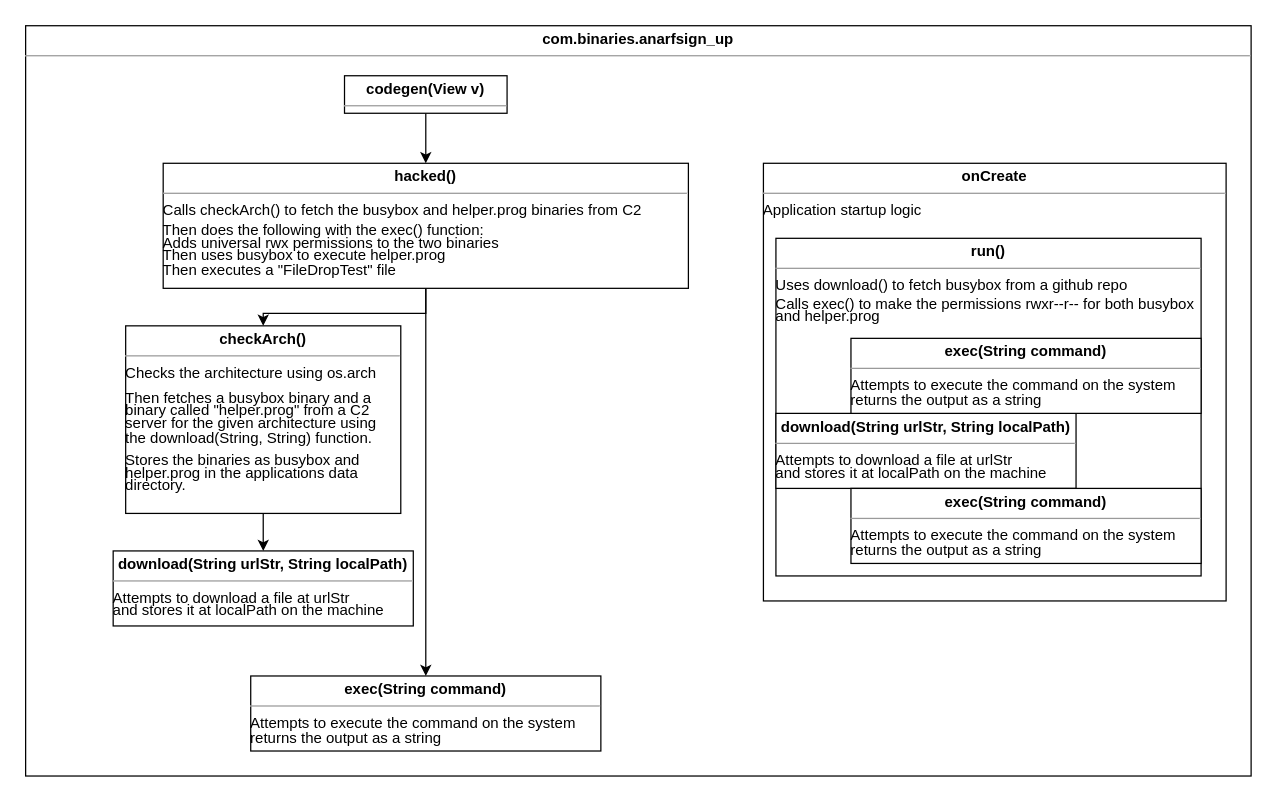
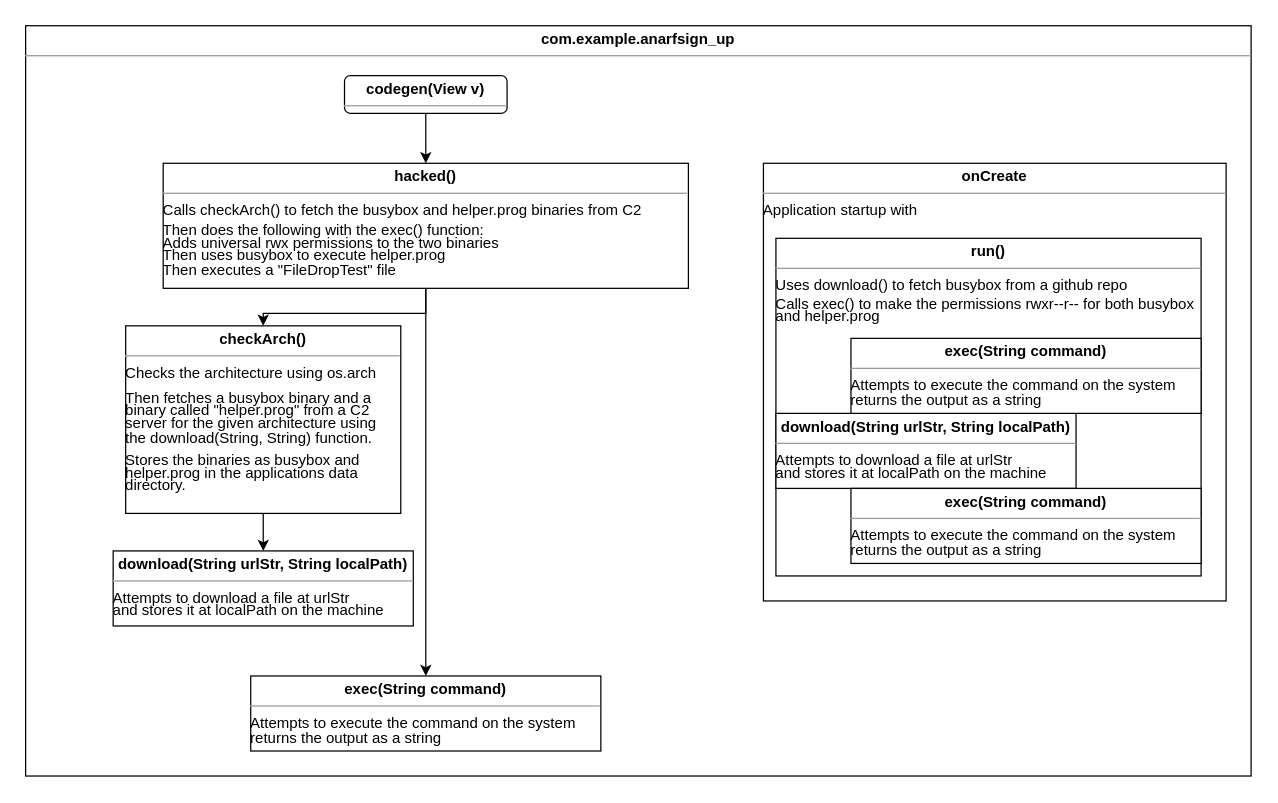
  <mxCell id="0" />
  <mxCell id="1" parent="0" />
- <mxCell id="2" value="&lt;p style=&quot;margin: 0px ; margin-top: 4px ; text-align: center&quot;&gt;&lt;b&gt;com.binaries.anarfsign_up&lt;/b&gt;&lt;/p&gt;&lt;hr size=&quot;1&quot;&gt;&lt;div style=&quot;height: 2px&quot;&gt;&lt;/div&gt;" style="verticalAlign=top;align=left;overflow=fill;fontSize=12;fontFamily=Helvetica;html=1;" vertex="1" parent="1"><mxGeometry x="20" y="20" width="980" height="600" as="geometry" /></mxCell>
+ <mxCell id="2" value="&lt;p style=&quot;margin: 0px ; margin-top: 4px ; text-align: center&quot;&gt;&lt;b&gt;com.example.anarfsign_up&lt;/b&gt;&lt;/p&gt;&lt;hr size=&quot;1&quot;&gt;&lt;div style=&quot;height: 2px&quot;&gt;&lt;/div&gt;" style="verticalAlign=top;align=left;overflow=fill;fontSize=12;fontFamily=Helvetica;html=1;" vertex="1" parent="1"><mxGeometry x="20" y="20" width="980" height="600" as="geometry" /></mxCell>
  <mxCell id="3" style="edgeStyle=orthogonalEdgeStyle;rounded=0;orthogonalLoop=1;jettySize=auto;html=1;exitX=0.5;exitY=1;exitDx=0;exitDy=0;" edge="1" parent="1" source="4" target="7"><mxGeometry relative="1" as="geometry" /></mxCell>
  <mxCell id="4" value="&lt;p style=&quot;margin: 0px ; margin-top: 4px ; text-align: center&quot;&gt;&lt;b&gt;checkArch()&lt;/b&gt;&lt;/p&gt;&lt;hr size=&quot;1&quot;&gt;&lt;div style=&quot;height: 2px&quot;&gt;Checks the architecture using os.arch&lt;/div&gt;&lt;div style=&quot;height: 2px&quot;&gt;&lt;br&gt;&lt;/div&gt;&lt;div style=&quot;height: 2px&quot;&gt;&lt;br&gt;&lt;/div&gt;&lt;div style=&quot;height: 2px&quot;&gt;&lt;br&gt;&lt;/div&gt;&lt;div style=&quot;height: 2px&quot;&gt;&lt;br&gt;&lt;/div&gt;&lt;div style=&quot;height: 2px&quot;&gt;&lt;br&gt;&lt;/div&gt;&lt;div style=&quot;height: 2px&quot;&gt;&lt;br&gt;&lt;/div&gt;&lt;div style=&quot;height: 2px&quot;&gt;&lt;br&gt;&lt;/div&gt;&lt;div style=&quot;height: 2px&quot;&gt;&lt;br&gt;&lt;/div&gt;&lt;div style=&quot;height: 2px&quot;&gt;&lt;br&gt;&lt;/div&gt;&lt;div style=&quot;height: 2px&quot;&gt;Then fetches a busybox binary and a&lt;/div&gt;&lt;div style=&quot;height: 2px&quot;&gt;&lt;br&gt;&lt;/div&gt;&lt;div style=&quot;height: 2px&quot;&gt;&lt;br&gt;&lt;/div&gt;&lt;div style=&quot;height: 2px&quot;&gt;&lt;br&gt;&lt;/div&gt;&lt;div style=&quot;height: 2px&quot;&gt;&lt;br&gt;&lt;/div&gt;&lt;div style=&quot;height: 2px&quot;&gt;binary called &quot;helper.prog&quot; from a C2&lt;/div&gt;&lt;div style=&quot;height: 2px&quot;&gt;&lt;br&gt;&lt;/div&gt;&lt;div style=&quot;height: 2px&quot;&gt;&lt;br&gt;&lt;/div&gt;&lt;div style=&quot;height: 2px&quot;&gt;&lt;br&gt;&lt;/div&gt;&lt;div style=&quot;height: 2px&quot;&gt;&lt;br&gt;&lt;/div&gt;&lt;div style=&quot;height: 2px&quot;&gt;server for the given architecture using&lt;/div&gt;&lt;div style=&quot;height: 2px&quot;&gt;&lt;br&gt;&lt;/div&gt;&lt;div style=&quot;height: 2px&quot;&gt;&lt;br&gt;&lt;/div&gt;&lt;div style=&quot;height: 2px&quot;&gt;&lt;br&gt;&lt;/div&gt;&lt;div style=&quot;height: 2px&quot;&gt;&lt;br&gt;&lt;/div&gt;&lt;div style=&quot;height: 2px&quot;&gt;&lt;br&gt;&lt;/div&gt;&lt;div style=&quot;height: 2px&quot;&gt;the download(String, String) function.&lt;/div&gt;&lt;div style=&quot;height: 2px&quot;&gt;&lt;br&gt;&lt;/div&gt;&lt;div style=&quot;height: 2px&quot;&gt;&lt;br&gt;&lt;/div&gt;&lt;div style=&quot;height: 2px&quot;&gt;&lt;br&gt;&lt;/div&gt;&lt;div style=&quot;height: 2px&quot;&gt;&lt;br&gt;&lt;/div&gt;&lt;div style=&quot;height: 2px&quot;&gt;&lt;br&gt;&lt;/div&gt;&lt;div style=&quot;height: 2px&quot;&gt;&lt;br&gt;&lt;/div&gt;&lt;div style=&quot;height: 2px&quot;&gt;&lt;br&gt;&lt;/div&gt;&lt;div style=&quot;height: 2px&quot;&gt;&lt;br&gt;&lt;/div&gt;&lt;div style=&quot;height: 2px&quot;&gt;Stores the binaries as busybox and&amp;nbsp;&lt;/div&gt;&lt;div style=&quot;height: 2px&quot;&gt;&lt;br&gt;&lt;/div&gt;&lt;div style=&quot;height: 2px&quot;&gt;&lt;br&gt;&lt;/div&gt;&lt;div style=&quot;height: 2px&quot;&gt;&lt;br&gt;&lt;/div&gt;&lt;div style=&quot;height: 2px&quot;&gt;&lt;br&gt;&lt;/div&gt;&lt;div style=&quot;height: 2px&quot;&gt;helper.prog in the applications data&lt;/div&gt;&lt;div style=&quot;height: 2px&quot;&gt;&lt;br&gt;&lt;/div&gt;&lt;div style=&quot;height: 2px&quot;&gt;&lt;br&gt;&lt;/div&gt;&lt;div style=&quot;height: 2px&quot;&gt;&lt;br&gt;&lt;/div&gt;&lt;div style=&quot;height: 2px&quot;&gt;&lt;br&gt;&lt;/div&gt;&lt;div style=&quot;height: 2px&quot;&gt;directory.&lt;/div&gt;&lt;div style=&quot;height: 2px&quot;&gt;&lt;br&gt;&lt;/div&gt;&lt;div style=&quot;height: 2px&quot;&gt;&lt;br&gt;&lt;/div&gt;&lt;div style=&quot;height: 2px&quot;&gt;&lt;br&gt;&lt;/div&gt;&lt;div style=&quot;height: 2px&quot;&gt;&lt;br&gt;&lt;/div&gt;&lt;div style=&quot;height: 2px&quot;&gt;&lt;br&gt;&lt;/div&gt;&lt;div style=&quot;height: 2px&quot;&gt;&lt;br&gt;&lt;/div&gt;&lt;div style=&quot;height: 2px&quot;&gt;&lt;br&gt;&lt;/div&gt;&lt;div style=&quot;height: 2px&quot;&gt;&lt;br&gt;&lt;/div&gt;&lt;div style=&quot;height: 2px&quot;&gt;&lt;br&gt;&lt;/div&gt;" style="verticalAlign=top;align=left;overflow=fill;fontSize=12;fontFamily=Helvetica;html=1;" vertex="1" parent="1"><mxGeometry x="100" y="260" width="220" height="150" as="geometry" /></mxCell>
  <mxCell id="5" style="edgeStyle=orthogonalEdgeStyle;rounded=0;orthogonalLoop=1;jettySize=auto;html=1;" edge="1" parent="1" source="6" target="11"><mxGeometry relative="1" as="geometry" /></mxCell>
- <mxCell id="6" value="&lt;p style=&quot;margin: 0px ; margin-top: 4px ; text-align: center&quot;&gt;&lt;b&gt;codegen(View v)&lt;/b&gt;&lt;/p&gt;&lt;hr size=&quot;1&quot;&gt;&lt;div style=&quot;height: 2px&quot;&gt;&lt;/div&gt;" style="verticalAlign=top;align=left;overflow=fill;fontSize=12;fontFamily=Helvetica;html=1;" vertex="1" parent="1"><mxGeometry x="275" y="60" width="130" height="30" as="geometry" /></mxCell>
+ <mxCell id="6" value="&lt;p style=&quot;margin: 0px ; margin-top: 4px ; text-align: center&quot;&gt;&lt;b&gt;codegen(View v)&lt;/b&gt;&lt;/p&gt;&lt;hr size=&quot;1&quot;&gt;&lt;div style=&quot;height: 2px&quot;&gt;&lt;/div&gt;" style="verticalAlign=top;align=left;overflow=fill;fontSize=12;fontFamily=Helvetica;html=1;rounded=1;" vertex="1" parent="1"><mxGeometry x="275" y="60" width="130" height="30" as="geometry" /></mxCell>
  <mxCell id="7" value="&lt;p style=&quot;margin: 0px ; margin-top: 4px ; text-align: center&quot;&gt;&lt;b&gt;download(String urlStr, String localPath)&lt;/b&gt;&lt;/p&gt;&lt;hr size=&quot;1&quot;&gt;&lt;div style=&quot;height: 2px&quot;&gt;Attempts to download a file at urlStr&amp;nbsp;&lt;/div&gt;&lt;div style=&quot;height: 2px&quot;&gt;&lt;br&gt;&lt;/div&gt;&lt;div style=&quot;height: 2px&quot;&gt;&lt;br&gt;&lt;/div&gt;&lt;div style=&quot;height: 2px&quot;&gt;&lt;br&gt;&lt;/div&gt;&lt;div style=&quot;height: 2px&quot;&gt;&lt;br&gt;&lt;/div&gt;&lt;div style=&quot;height: 2px&quot;&gt;and stores it at localPath on the machine&lt;/div&gt;" style="verticalAlign=top;align=left;overflow=fill;fontSize=12;fontFamily=Helvetica;html=1;" vertex="1" parent="1"><mxGeometry x="90" y="440" width="240" height="60" as="geometry" /></mxCell>
  <mxCell id="8" value="&lt;p style=&quot;margin: 0px ; margin-top: 4px ; text-align: center&quot;&gt;&lt;b&gt;exec(String command)&lt;/b&gt;&lt;/p&gt;&lt;hr size=&quot;1&quot;&gt;&lt;div style=&quot;height: 2px&quot;&gt;Attempts to execute the command on the system&lt;/div&gt;&lt;div style=&quot;height: 2px&quot;&gt;&lt;br&gt;&lt;/div&gt;&lt;div style=&quot;height: 2px&quot;&gt;&lt;br&gt;&lt;/div&gt;&lt;div style=&quot;height: 2px&quot;&gt;&lt;br&gt;&lt;/div&gt;&lt;div style=&quot;height: 2px&quot;&gt;&lt;br&gt;&lt;/div&gt;&lt;div style=&quot;height: 2px&quot;&gt;&lt;br&gt;&lt;/div&gt;&lt;div style=&quot;height: 2px&quot;&gt;returns the output as a string&lt;/div&gt;" style="verticalAlign=top;align=left;overflow=fill;fontSize=12;fontFamily=Helvetica;html=1;" vertex="1" parent="1"><mxGeometry x="200" y="540" width="280" height="60" as="geometry" /></mxCell>
  <mxCell id="9" style="edgeStyle=orthogonalEdgeStyle;rounded=0;orthogonalLoop=1;jettySize=auto;html=1;exitX=0.5;exitY=1;exitDx=0;exitDy=0;entryX=0.5;entryY=0;entryDx=0;entryDy=0;" edge="1" parent="1" source="11" target="4"><mxGeometry relative="1" as="geometry" /></mxCell>
  <mxCell id="10" style="edgeStyle=orthogonalEdgeStyle;rounded=0;orthogonalLoop=1;jettySize=auto;html=1;exitX=0.5;exitY=1;exitDx=0;exitDy=0;entryX=0.5;entryY=0;entryDx=0;entryDy=0;" edge="1" parent="1" source="11" target="8"><mxGeometry relative="1" as="geometry" /></mxCell>
  <mxCell id="11" value="&lt;p style=&quot;margin: 0px ; margin-top: 4px ; text-align: center&quot;&gt;&lt;b&gt;hacked()&lt;/b&gt;&lt;/p&gt;&lt;hr size=&quot;1&quot;&gt;&lt;div style=&quot;height: 2px&quot;&gt;Calls checkArch() to fetch the busybox and helper.prog binaries from C2&lt;/div&gt;&lt;div style=&quot;height: 2px&quot;&gt;&lt;br&gt;&lt;/div&gt;&lt;div style=&quot;height: 2px&quot;&gt;&lt;br&gt;&lt;/div&gt;&lt;div style=&quot;height: 2px&quot;&gt;&lt;br&gt;&lt;/div&gt;&lt;div style=&quot;height: 2px&quot;&gt;&lt;br&gt;&lt;/div&gt;&lt;div style=&quot;height: 2px&quot;&gt;&lt;br&gt;&lt;/div&gt;&lt;div style=&quot;height: 2px&quot;&gt;&lt;br&gt;&lt;/div&gt;&lt;div style=&quot;height: 2px&quot;&gt;&lt;br&gt;&lt;/div&gt;&lt;div style=&quot;height: 2px&quot;&gt;Then does the following with the exec() function:&lt;/div&gt;&lt;div style=&quot;height: 2px&quot;&gt;&lt;br&gt;&lt;/div&gt;&lt;div style=&quot;height: 2px&quot;&gt;&lt;br&gt;&lt;/div&gt;&lt;div style=&quot;height: 2px&quot;&gt;&lt;br&gt;&lt;/div&gt;&lt;div style=&quot;height: 2px&quot;&gt;&lt;br&gt;&lt;/div&gt;&lt;div style=&quot;height: 2px&quot;&gt;Adds universal rwx permissions to the two binaries&lt;/div&gt;&lt;div style=&quot;height: 2px&quot;&gt;&lt;br&gt;&lt;/div&gt;&lt;div style=&quot;height: 2px&quot;&gt;&lt;br&gt;&lt;/div&gt;&lt;div style=&quot;height: 2px&quot;&gt;&lt;br&gt;&lt;/div&gt;&lt;div style=&quot;height: 2px&quot;&gt;&lt;br&gt;&lt;/div&gt;&lt;div style=&quot;height: 2px&quot;&gt;Then uses busybox to execute helper.prog&lt;/div&gt;&lt;div style=&quot;height: 2px&quot;&gt;&lt;br&gt;&lt;/div&gt;&lt;div style=&quot;height: 2px&quot;&gt;&lt;br&gt;&lt;/div&gt;&lt;div style=&quot;height: 2px&quot;&gt;&lt;br&gt;&lt;/div&gt;&lt;div style=&quot;height: 2px&quot;&gt;&lt;br&gt;&lt;/div&gt;&lt;div style=&quot;height: 2px&quot;&gt;&lt;br&gt;&lt;/div&gt;&lt;div style=&quot;height: 2px&quot;&gt;Then executes a &quot;FileDropTest&quot; file&lt;/div&gt;" style="verticalAlign=top;align=left;overflow=fill;fontSize=12;fontFamily=Helvetica;html=1;" vertex="1" parent="1"><mxGeometry x="130" y="130" width="420" height="100" as="geometry" /></mxCell>
- <mxCell id="12" value="&lt;p style=&quot;margin: 0px ; margin-top: 4px ; text-align: center&quot;&gt;&lt;b&gt;onCreate&lt;/b&gt;&lt;/p&gt;&lt;hr size=&quot;1&quot;&gt;&lt;div style=&quot;height: 2px&quot;&gt;Application startup logic&lt;/div&gt;" style="verticalAlign=top;align=left;overflow=fill;fontSize=12;fontFamily=Helvetica;html=1;" vertex="1" parent="1"><mxGeometry x="610" y="130" width="370" height="350" as="geometry" /></mxCell>
+ <mxCell id="12" value="&lt;p style=&quot;margin: 0px ; margin-top: 4px ; text-align: center&quot;&gt;&lt;b&gt;onCreate&lt;/b&gt;&lt;/p&gt;&lt;hr size=&quot;1&quot;&gt;&lt;div style=&quot;height: 2px&quot;&gt;Application startup with&lt;/div&gt;" style="verticalAlign=top;align=left;overflow=fill;fontSize=12;fontFamily=Helvetica;html=1;" vertex="1" parent="1"><mxGeometry x="610" y="130" width="370" height="350" as="geometry" /></mxCell>
  <mxCell id="13" value="&lt;p style=&quot;margin: 0px ; margin-top: 4px ; text-align: center&quot;&gt;&lt;b&gt;run()&lt;/b&gt;&lt;/p&gt;&lt;hr size=&quot;1&quot;&gt;Uses download() to fetch busybox from a github repo&lt;br&gt;&lt;div style=&quot;height: 2px&quot;&gt;Calls exec() to make the permissions rwxr--r-- for both busybox&amp;nbsp;&lt;/div&gt;&lt;div style=&quot;height: 2px&quot;&gt;&lt;br&gt;&lt;/div&gt;&lt;div style=&quot;height: 2px&quot;&gt;&lt;br&gt;&lt;/div&gt;&lt;div style=&quot;height: 2px&quot;&gt;&lt;br&gt;&lt;/div&gt;&lt;div style=&quot;height: 2px&quot;&gt;&lt;br&gt;&lt;/div&gt;&lt;div style=&quot;height: 2px&quot;&gt;and&amp;nbsp;&lt;span&gt;helper.prog&lt;/span&gt;&lt;/div&gt;" style="verticalAlign=top;align=left;overflow=fill;fontSize=12;fontFamily=Helvetica;html=1;" vertex="1" parent="1"><mxGeometry x="620" y="190" width="340" height="270" as="geometry" /></mxCell>
  <mxCell id="14" value="&lt;p style=&quot;margin: 0px ; margin-top: 4px ; text-align: center&quot;&gt;&lt;b&gt;download(String urlStr, String localPath)&lt;/b&gt;&lt;/p&gt;&lt;hr size=&quot;1&quot;&gt;&lt;div style=&quot;height: 2px&quot;&gt;Attempts to download a file at urlStr&amp;nbsp;&lt;/div&gt;&lt;div style=&quot;height: 2px&quot;&gt;&lt;br&gt;&lt;/div&gt;&lt;div style=&quot;height: 2px&quot;&gt;&lt;br&gt;&lt;/div&gt;&lt;div style=&quot;height: 2px&quot;&gt;&lt;br&gt;&lt;/div&gt;&lt;div style=&quot;height: 2px&quot;&gt;&lt;br&gt;&lt;/div&gt;&lt;div style=&quot;height: 2px&quot;&gt;and stores it at localPath on the machine&lt;/div&gt;" style="verticalAlign=top;align=left;overflow=fill;fontSize=12;fontFamily=Helvetica;html=1;" vertex="1" parent="1"><mxGeometry x="620" y="330" width="240" height="60" as="geometry" /></mxCell>
  <mxCell id="15" value="&lt;p style=&quot;margin: 0px ; margin-top: 4px ; text-align: center&quot;&gt;&lt;b&gt;exec(String command)&lt;/b&gt;&lt;/p&gt;&lt;hr size=&quot;1&quot;&gt;&lt;div style=&quot;height: 2px&quot;&gt;Attempts to execute the command on the system&lt;/div&gt;&lt;div style=&quot;height: 2px&quot;&gt;&lt;br&gt;&lt;/div&gt;&lt;div style=&quot;height: 2px&quot;&gt;&lt;br&gt;&lt;/div&gt;&lt;div style=&quot;height: 2px&quot;&gt;&lt;br&gt;&lt;/div&gt;&lt;div style=&quot;height: 2px&quot;&gt;&lt;br&gt;&lt;/div&gt;&lt;div style=&quot;height: 2px&quot;&gt;&lt;br&gt;&lt;/div&gt;&lt;div style=&quot;height: 2px&quot;&gt;returns the output as a string&lt;/div&gt;" style="verticalAlign=top;align=left;overflow=fill;fontSize=12;fontFamily=Helvetica;html=1;" vertex="1" parent="1"><mxGeometry x="680" y="270" width="280" height="60" as="geometry" /></mxCell>
  <mxCell id="16" value="&lt;p style=&quot;margin: 0px ; margin-top: 4px ; text-align: center&quot;&gt;&lt;b&gt;exec(String command)&lt;/b&gt;&lt;/p&gt;&lt;hr size=&quot;1&quot;&gt;&lt;div style=&quot;height: 2px&quot;&gt;Attempts to execute the command on the system&lt;/div&gt;&lt;div style=&quot;height: 2px&quot;&gt;&lt;br&gt;&lt;/div&gt;&lt;div style=&quot;height: 2px&quot;&gt;&lt;br&gt;&lt;/div&gt;&lt;div style=&quot;height: 2px&quot;&gt;&lt;br&gt;&lt;/div&gt;&lt;div style=&quot;height: 2px&quot;&gt;&lt;br&gt;&lt;/div&gt;&lt;div style=&quot;height: 2px&quot;&gt;&lt;br&gt;&lt;/div&gt;&lt;div style=&quot;height: 2px&quot;&gt;returns the output as a string&lt;/div&gt;" style="verticalAlign=top;align=left;overflow=fill;fontSize=12;fontFamily=Helvetica;html=1;" vertex="1" parent="1"><mxGeometry x="680" y="390" width="280" height="60" as="geometry" /></mxCell>
